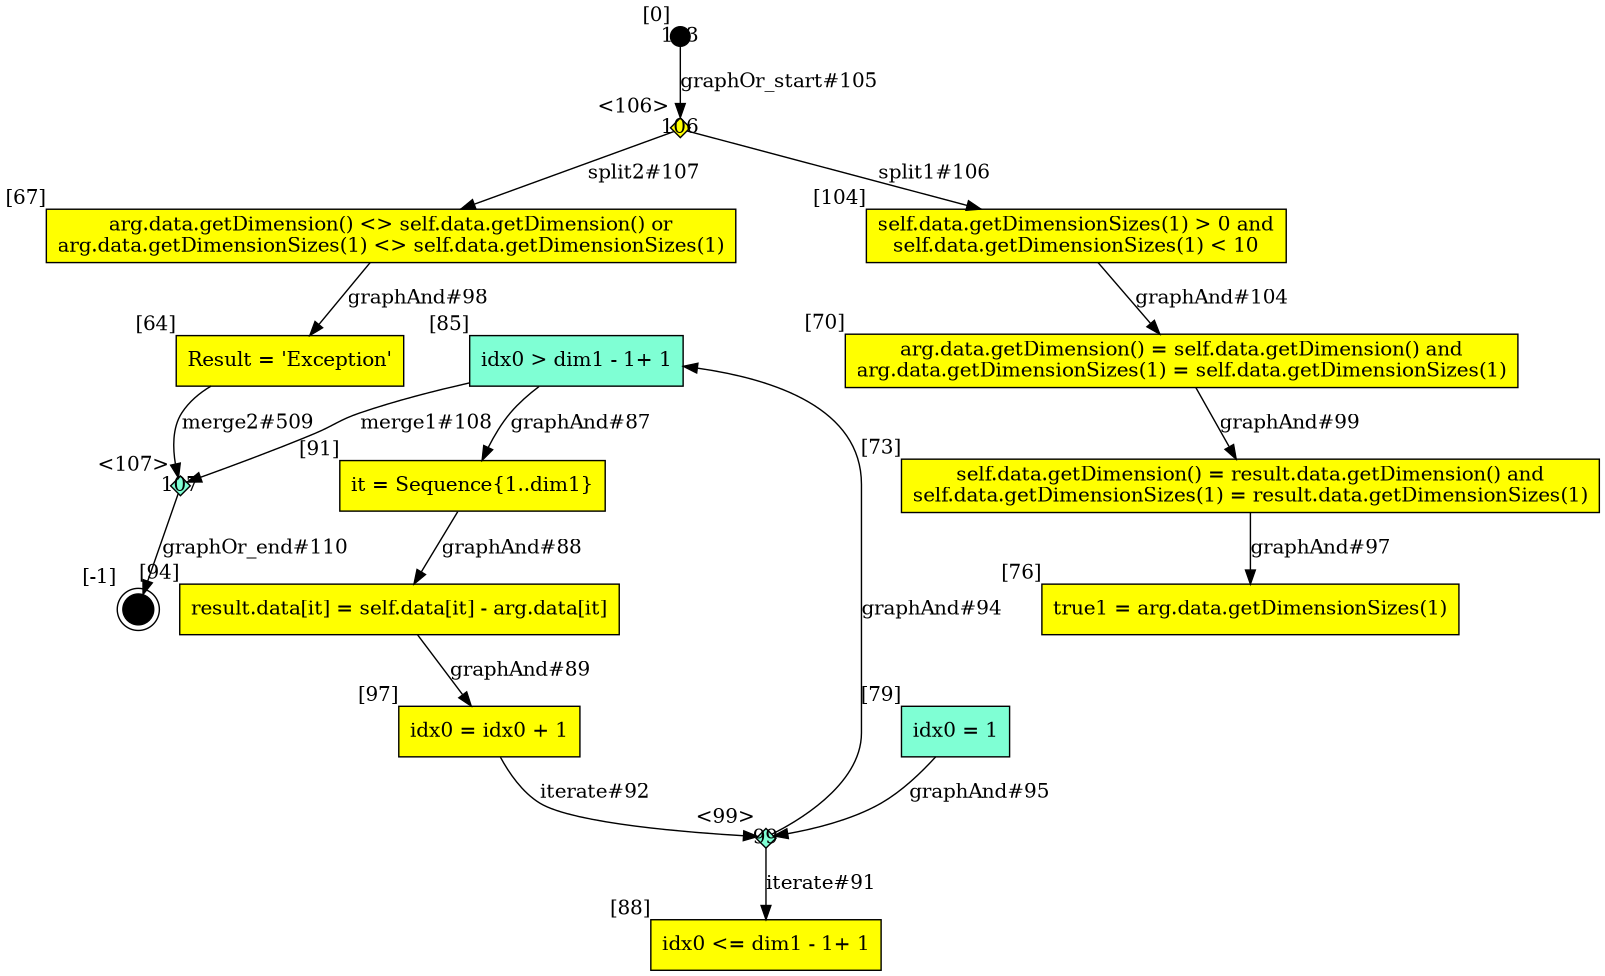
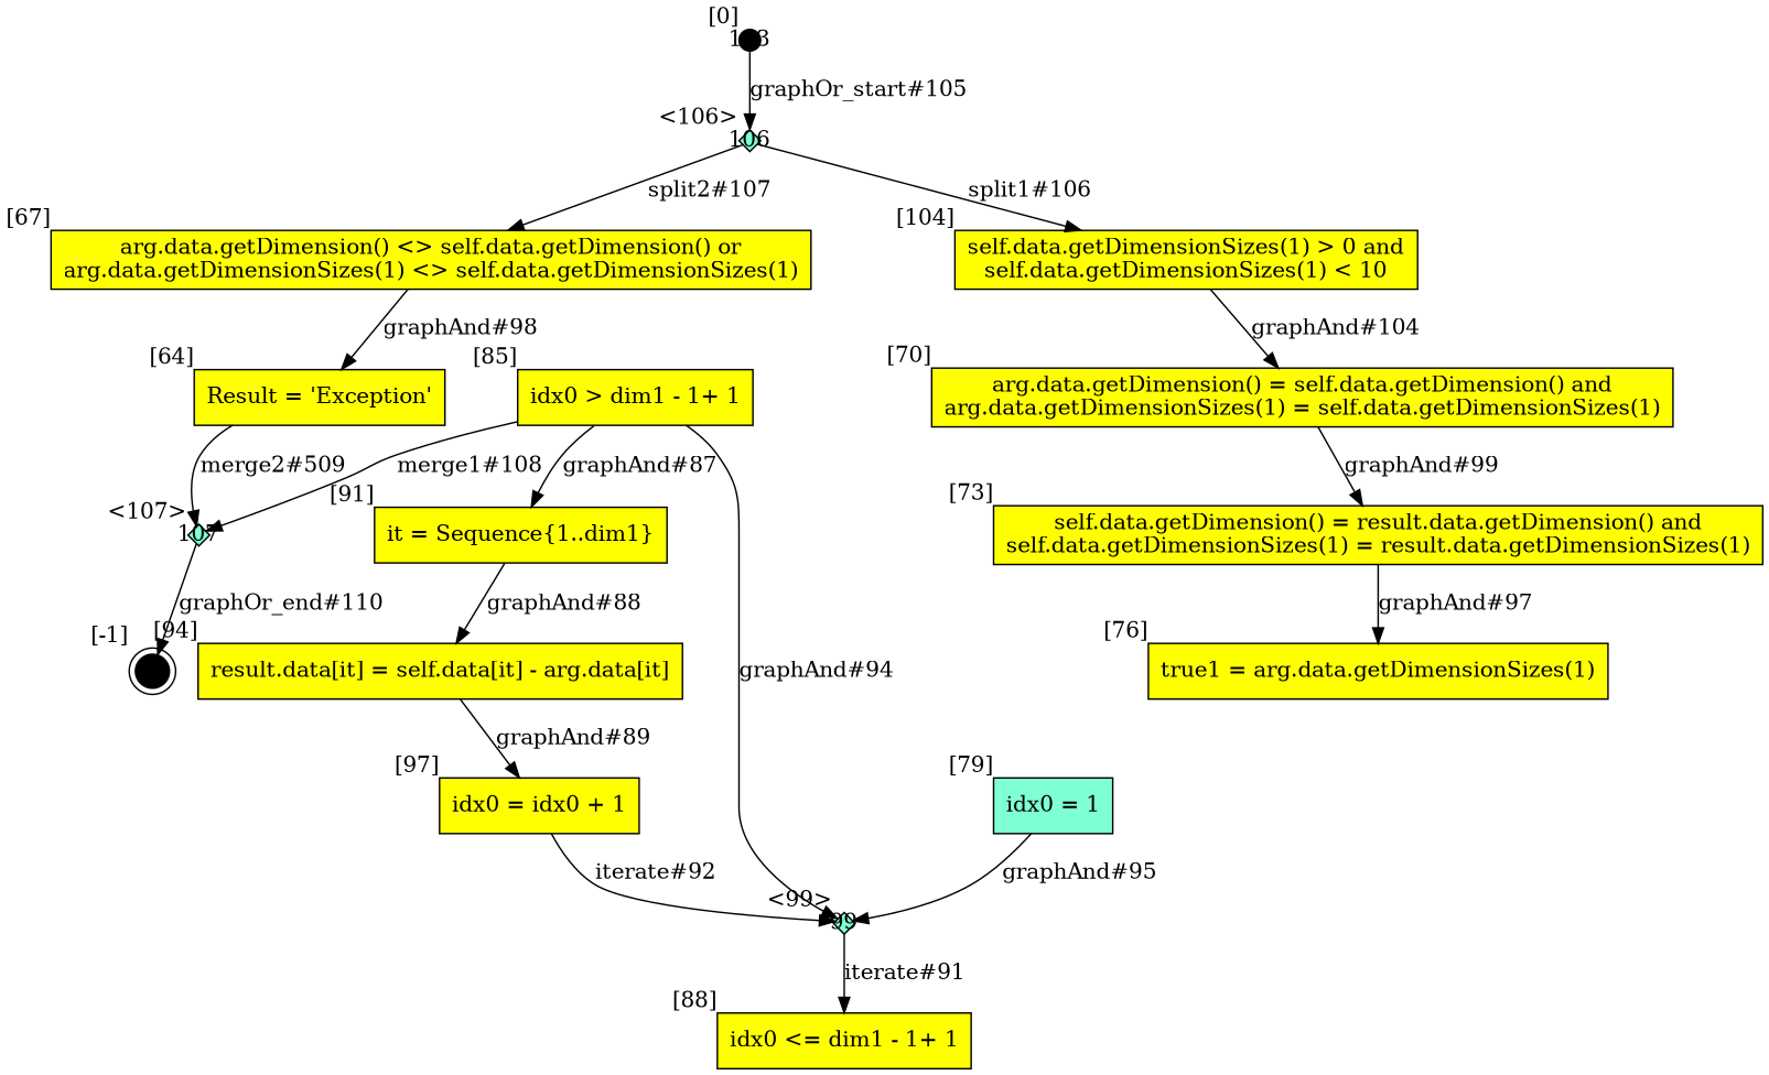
  digraph {
    fontname="DejaVu Serif"
    node [fillcolor=yellow fontname="DejaVu Serif" shape=box style=filled]
    edge [fontname="DejaVu Serif"]
    n1 [label="Result = 'Exception'" xlabel="[64]"]
    107 [fillcolor=aquamarine fixedsize=true height=.2 shape=diamond width=.2 xlabel="<107>"]
    65 [fillcolor=black fixedsize=true height=.2 shape=doublecircle width=.2 xlabel="[-1]"]
    n4 [label="idx0 = idx0 + 1" xlabel="[97]"]
    99 [fillcolor=aquamarine fixedsize=true height=.2 shape=diamond width=.2 xlabel="<99>"]
-   n6 [fillcolor=aquamarine label="idx0 > dim1 - 1+ 1" xlabel="[85]"]
+   n6 [label="idx0 > dim1 - 1+ 1" xlabel="[85]"]
    n7 [label="idx0 <= dim1 - 1+ 1" xlabel="[88]"]
    n8 [label="it = Sequence{1..dim1}" xlabel="[91]"]
    n9 [label="arg.data.getDimension() <> self.data.getDimension() or\narg.data.getDimensionSizes(1) <> self.data.getDimensionSizes(1)\n" xlabel="[67]"]
    n10 [label="arg.data.getDimension() = self.data.getDimension() and\narg.data.getDimensionSizes(1) = self.data.getDimensionSizes(1)\n" xlabel="[70]"]
    n11 [label="self.data.getDimension() = result.data.getDimension() and\nself.data.getDimensionSizes(1) = result.data.getDimensionSizes(1)\n" xlabel="[73]"]
    n12 [label="true1 = arg.data.getDimensionSizes(1)" xlabel="[76]"]
    103 [fillcolor=black fixedsize=true height=.2 shape=circle width=.2 xlabel="[0]"]
-   106 [fixedsize=true height=.2 shape=diamond width=.2 xlabel="<106>"]
+   106 [fillcolor=aquamarine fixedsize=true height=.2 shape=diamond width=.2 xlabel="<106>"]
    n15 [label="self.data.getDimensionSizes(1) > 0 and\nself.data.getDimensionSizes(1) < 10\n" xlabel="[104]"]
    n16 [fillcolor=aquamarine label="idx0 = 1" xlabel="[79]"]
    n17 [label="result.data[it] = self.data[it] - arg.data[it]" xlabel="[94]"]
    n1 -> 107 [label="merge2#509"]
    107 -> 65 [label="graphOr_end#110"]
    n4 -> 99 [label="iterate#92"]
-   99 -> n6 [label="graphAnd#94"]
+   n6 -> 99 [label="graphAnd#94"]
    99 -> n7 [label="iterate#91"]
    n6 -> 107 [label="merge1#108"]
    n6 -> n8 [label="graphAnd#87"]
    n8 -> n17 [label="graphAnd#88"]
    n9 -> n1 [label="graphAnd#98"]
    n10 -> n11 [label="graphAnd#99"]
    n11 -> n12 [label="graphAnd#97"]
    103 -> 106 [label="graphOr_start#105"]
    106 -> n9 [label="split2#107"]
    106 -> n15 [label="split1#106"]
    n15 -> n10 [label="graphAnd#104"]
    n16 -> 99 [label="graphAnd#95"]
    n17 -> n4 [label="graphAnd#89"]
  }
